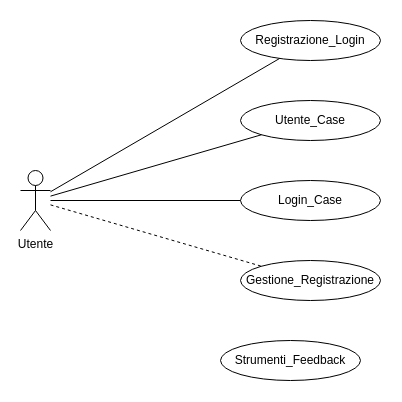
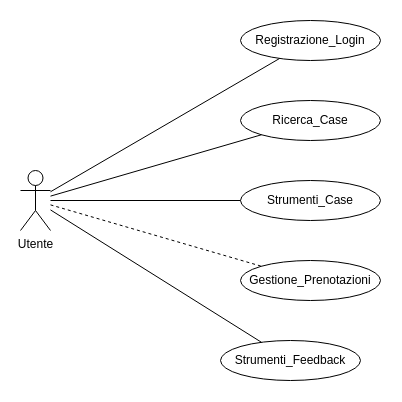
  <mxCell id="0" />
  <mxCell id="1" parent="0" />
  <mxCell id="2" value="Utente" style="shape=umlActor;verticalLabelPosition=bottom;verticalAlign=top;html=1;" vertex="1" parent="1"><mxGeometry x="20" y="170" width="30" height="60" as="geometry" /></mxCell>
  <mxCell id="3" value="Registrazione_Login" style="ellipse;whiteSpace=wrap;html=1;" vertex="1" parent="1"><mxGeometry x="240" y="20" width="140" height="40" as="geometry" /></mxCell>
- <mxCell id="4" value="Login_Case" style="ellipse;whiteSpace=wrap;html=1;" vertex="1" parent="1"><mxGeometry x="240" y="180" width="140" height="40" as="geometry" /></mxCell>
+ <mxCell id="4" value="Strumenti_Case" style="ellipse;whiteSpace=wrap;html=1;" vertex="1" parent="1"><mxGeometry x="240" y="180" width="140" height="40" as="geometry" /></mxCell>
  <mxCell id="5" value="Strumenti_Feedback" style="ellipse;whiteSpace=wrap;html=1;" vertex="1" parent="1"><mxGeometry x="220" y="340" width="140" height="40" as="geometry" /></mxCell>
- <mxCell id="6" value="Gestione_Registrazione" style="ellipse;whiteSpace=wrap;html=1;" vertex="1" parent="1"><mxGeometry x="240" y="260" width="140" height="40" as="geometry" /></mxCell>
+ <mxCell id="6" value="Gestione_Prenotazioni" style="ellipse;whiteSpace=wrap;html=1;" vertex="1" parent="1"><mxGeometry x="240" y="260" width="140" height="40" as="geometry" /></mxCell>
  <mxCell id="7" value="" style="endArrow=none;html=1;rounded=0;dashed=1;" edge="1" parent="1" source="2" target="6"><mxGeometry width="50" height="50" relative="1" as="geometry"><mxPoint x="180" y="220" as="sourcePoint" /><mxPoint x="230" y="170" as="targetPoint" /></mxGeometry></mxCell>
  <mxCell id="8" value="" style="endArrow=none;html=1;rounded=0;" edge="1" parent="1" source="2" target="3"><mxGeometry width="50" height="50" relative="1" as="geometry"><mxPoint x="190" y="230" as="sourcePoint" /><mxPoint x="240" y="180" as="targetPoint" /></mxGeometry></mxCell>
  <mxCell id="9" value="" style="endArrow=none;html=1;rounded=0;" edge="1" parent="1" source="2" target="4"><mxGeometry width="50" height="50" relative="1" as="geometry"><mxPoint x="190" y="230" as="sourcePoint" /><mxPoint x="240" y="180" as="targetPoint" /></mxGeometry></mxCell>
- <mxCell id="10" value="Utente_Case" style="ellipse;whiteSpace=wrap;html=1;" vertex="1" parent="1"><mxGeometry x="240" y="100" width="140" height="40" as="geometry" /></mxCell>
+ <mxCell id="10" value="Ricerca_Case" style="ellipse;whiteSpace=wrap;html=1;" vertex="1" parent="1"><mxGeometry x="240" y="100" width="140" height="40" as="geometry" /></mxCell>
  <mxCell id="11" value="" style="endArrow=none;html=1;rounded=0;" edge="1" parent="1" source="2" target="10"><mxGeometry width="50" height="50" relative="1" as="geometry"><mxPoint x="180" y="220" as="sourcePoint" /><mxPoint x="230" y="170" as="targetPoint" /></mxGeometry></mxCell>
+ <mxCell id="12" value="" style="endArrow=none;html=1;rounded=0;" edge="1" parent="1" source="2" target="5"><mxGeometry width="50" height="50" relative="1" as="geometry"><mxPoint x="180" y="220" as="sourcePoint" /><mxPoint x="230" y="170" as="targetPoint" /></mxGeometry></mxCell>
